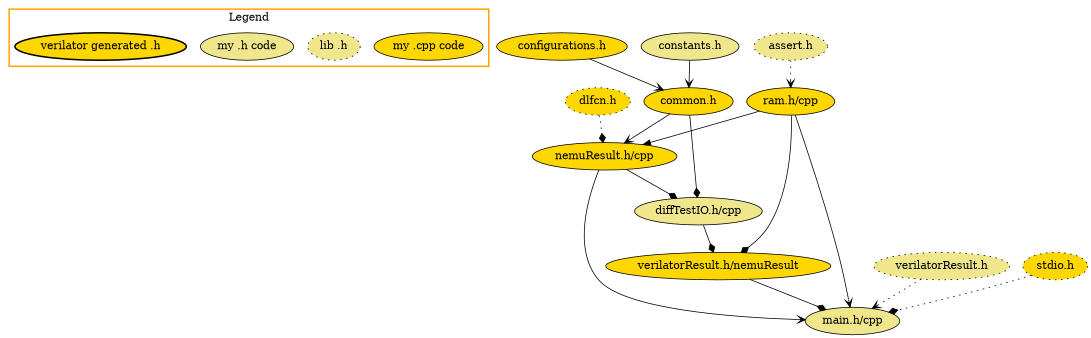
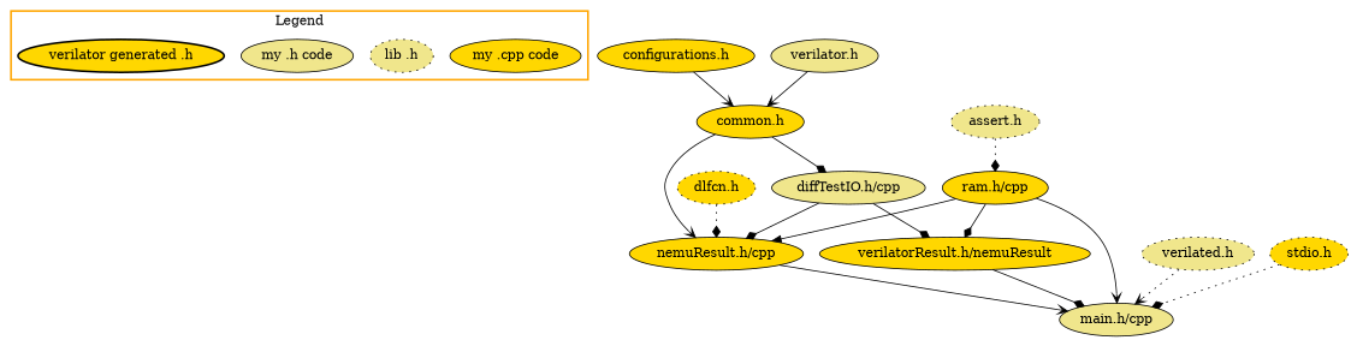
  digraph {
    fontname="DejaVu Serif"
    node [fillcolor=gold fontname="DejaVu Serif" style=filled]
    edge [arrowhead=diamond fontname="DejaVu Serif"]
    "my .cpp code"
    "lib .h" [fillcolor=khaki style="dotted,filled"]
    "my .h code" [fillcolor=khaki]
    "verilator generated .h" [style="bold,filled"]
    "configurations.h"
    "common.h"
    "diffTestIO.h/cpp" [fillcolor=khaki]
    "nemuResult.h/cpp"
    n9 [label="verilatorResult.h/nemuResult"]
    "main.h/cpp" [fillcolor=khaki]
-   "constants.h" [fillcolor=khaki]
+   "constants.h" [fillcolor=khaki label="verilator.h"]
    "ram.h/cpp"
-   "verilated.h" [fillcolor=khaki style="dotted,filled" label="verilatorResult.h"]
+   "verilated.h" [fillcolor=khaki style="dotted,filled"]
    "dlfcn.h" [style="dotted,filled"]
    "stdio.h" [style="dotted,filled"]
    "assert.h" [fillcolor=khaki style="dotted,filled"]
    subgraph cluster_1 {
      color=orange
      label=Legend
      style=bold
      "my .cpp code"
      "lib .h"
      "my .h code"
      "verilator generated .h"
    }
    "configurations.h" -> "common.h" [arrowhead=vee]
    "common.h" -> "diffTestIO.h/cpp"
    "common.h" -> "nemuResult.h/cpp" [arrowhead=vee]
-   "nemuResult.h/cpp" -> "diffTestIO.h/cpp"
+   "diffTestIO.h/cpp" -> "nemuResult.h/cpp"
    "diffTestIO.h/cpp" -> n9
    "nemuResult.h/cpp" -> "main.h/cpp" [arrowhead=vee]
    n9 -> "main.h/cpp"
    "constants.h" -> "common.h" [arrowhead=vee]
    "ram.h/cpp" -> "nemuResult.h/cpp" [arrowhead=normal]
    "ram.h/cpp" -> n9
    "ram.h/cpp" -> "main.h/cpp" [arrowhead=vee]
    "verilated.h" -> "main.h/cpp" [arrowhead=vee style=dotted]
    "dlfcn.h" -> "nemuResult.h/cpp" [style=dotted]
    "stdio.h" -> "main.h/cpp" [style=dotted]
-   "assert.h" -> "ram.h/cpp" [arrowhead=vee style=dotted]
+   "assert.h" -> "ram.h/cpp" [style=dotted]
  }
